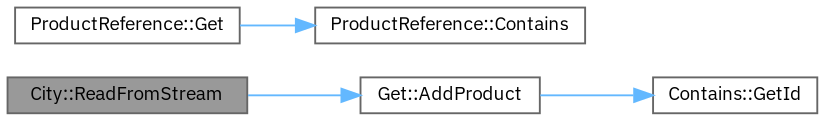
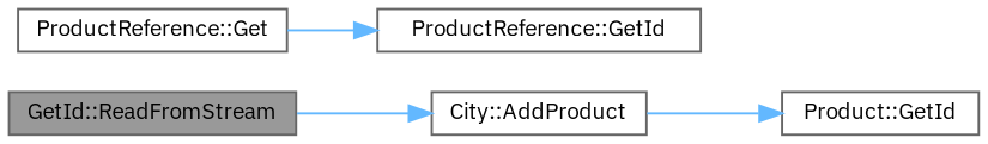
  digraph {
    fontname="IBM Plex Sans"
    rankdir=LR
    node [color=grey40 fillcolor=white fontname="IBM Plex Sans" fontsize=10 shape=box style=filled]
    edge [color=steelblue1 fontname="IBM Plex Sans" fontsize=10 labelfontname=Helvetica labelfontsize=10 style=solid]
-   n1 [color=gray40 fillcolor=grey60 fontcolor=black height=0.2 label="City::ReadFromStream" width=0.4]
-   n2 [height=0.2 label="Get::AddProduct" width=0.4]
-   n3 [height=0.2 label="Contains::GetId" width=0.4]
+   n1 [color=gray40 fillcolor=grey60 fontcolor=black height=0.2 label="GetId::ReadFromStream" width=0.4]
+   n2 [height=0.2 label="City::AddProduct" width=0.4]
+   n3 [height=0.2 label="Product::GetId" width=0.4]
    n4 [height=0.2 label="ProductReference::Get" width=0.4]
-   n5 [height=0.2 label="ProductReference::Contains" width=0.4]
+   n5 [height=0.2 label="ProductReference::GetId" width=0.4]
    n1 -> n2
    n2 -> n3
    n4 -> n5
  }
